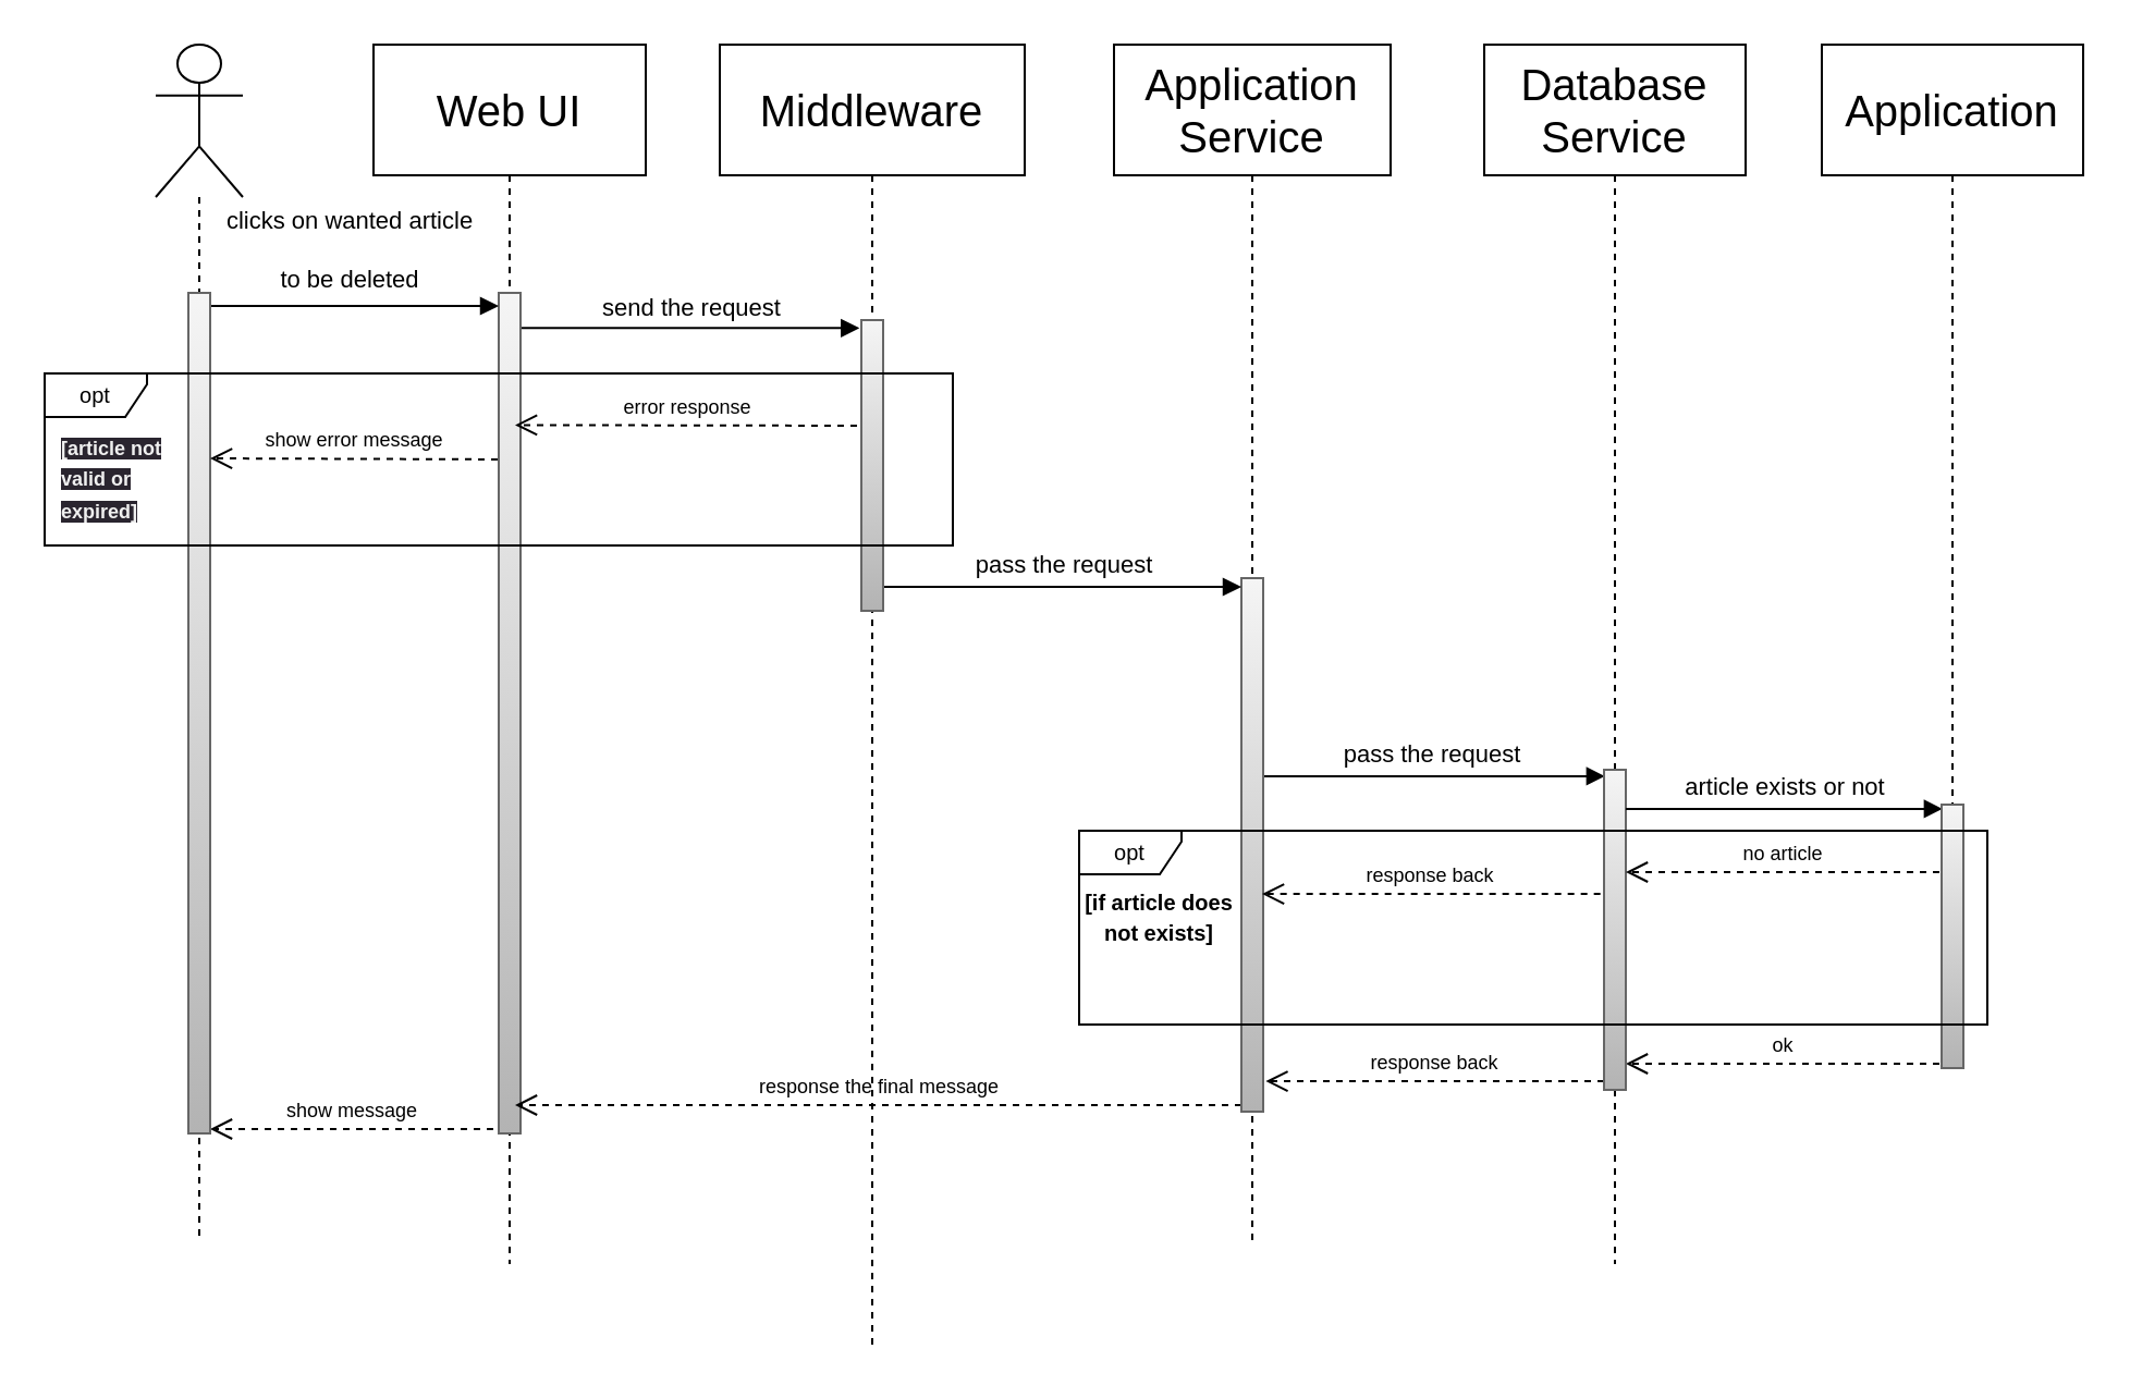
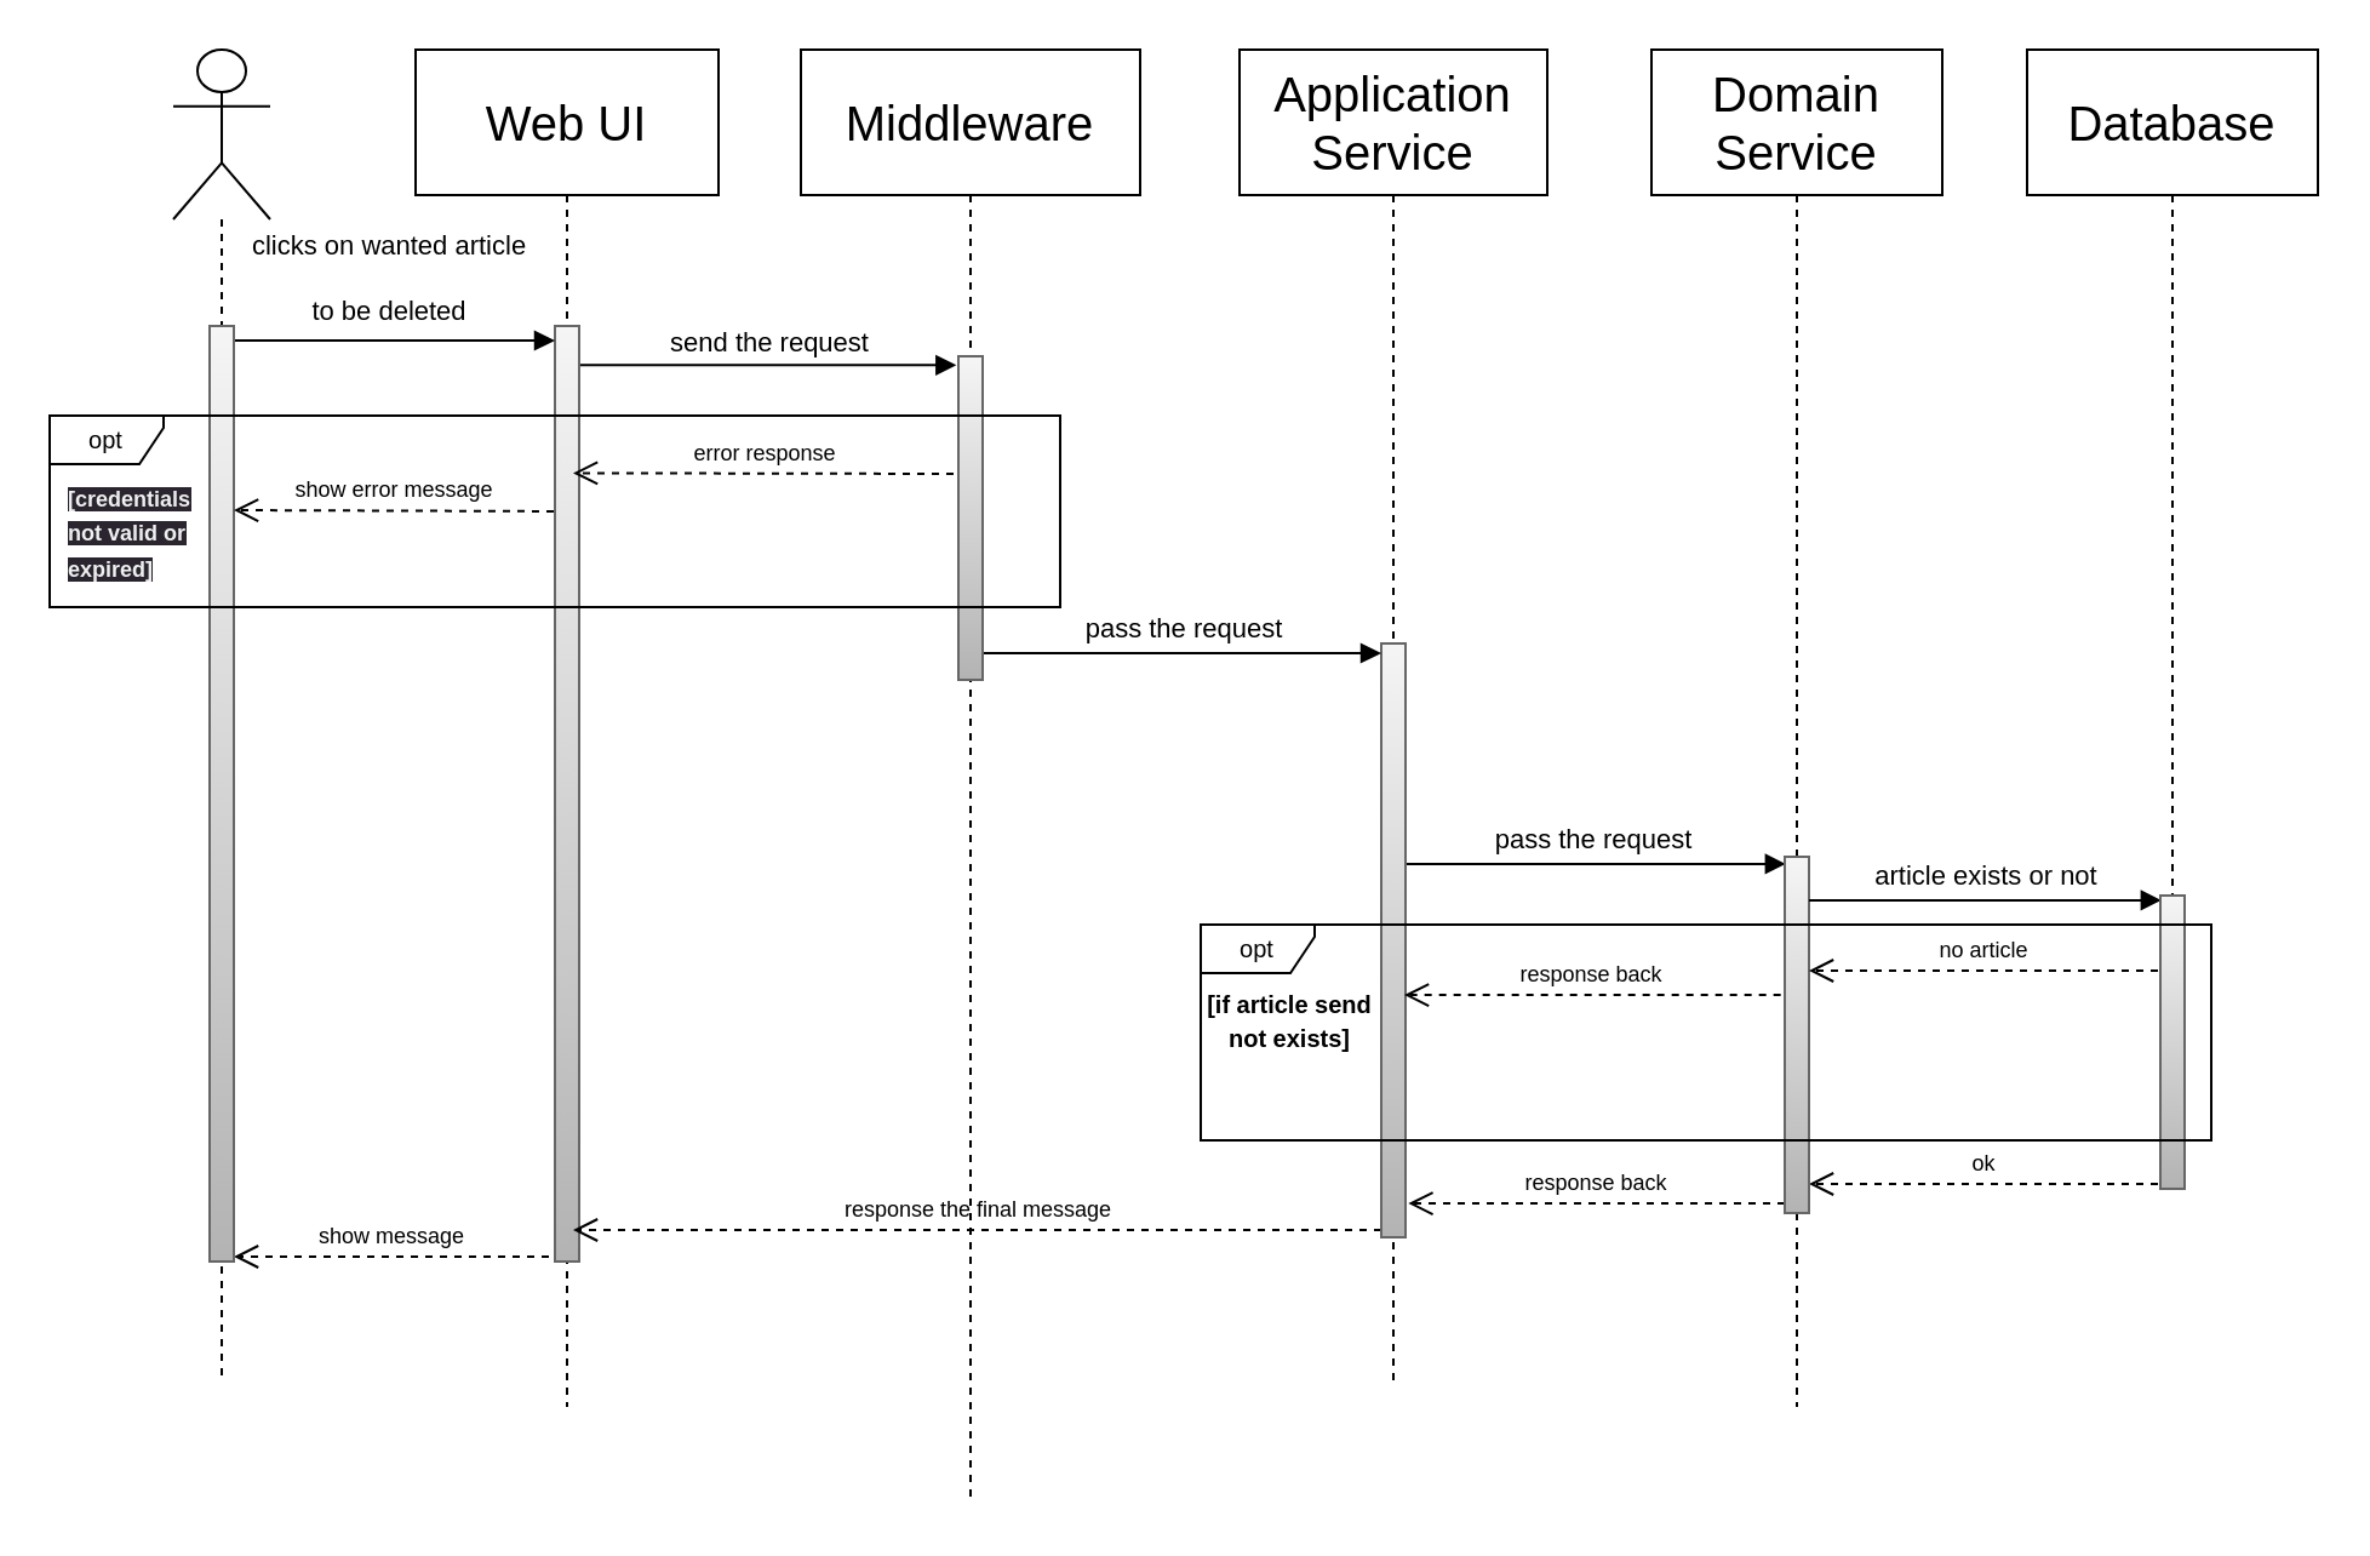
  <mxCell id="0" />
  <mxCell id="1" parent="0" />
  <mxCell id="2" value="" style="shape=umlLifeline;participant=umlActor;perimeter=lifelinePerimeter;whiteSpace=wrap;html=1;container=1;collapsible=0;recursiveResize=0;verticalAlign=top;spacingTop=36;outlineConnect=0;size=70;" vertex="1" parent="1"><mxGeometry x="71" y="20" width="40" height="550" as="geometry" /></mxCell>
  <mxCell id="3" value="&lt;font style=&quot;font-size: 20px;&quot;&gt;Web UI&lt;/font&gt;" style="shape=umlLifeline;perimeter=lifelinePerimeter;whiteSpace=wrap;html=1;container=1;collapsible=0;recursiveResize=0;outlineConnect=0;size=60;" vertex="1" parent="1"><mxGeometry x="171" y="20" width="125" height="560" as="geometry" /></mxCell>
  <mxCell id="4" value="send the request" style="html=1;verticalAlign=bottom;endArrow=block;entryX=-0.084;entryY=0.029;entryDx=0;entryDy=0;entryPerimeter=0;labelBackgroundColor=none;" edge="1" parent="3" source="5"><mxGeometry width="80" relative="1" as="geometry"><mxPoint x="60" y="130" as="sourcePoint" /><mxPoint x="223.16" y="130.15" as="targetPoint" /></mxGeometry></mxCell>
  <mxCell id="5" value="" style="html=1;points=[];perimeter=orthogonalPerimeter;verticalAlign=middle;fillStyle=auto;rounded=0;glass=0;shadow=0;fillColor=#f5f5f5;gradientColor=#b3b3b3;strokeColor=#666666;" vertex="1" parent="3"><mxGeometry x="57.5" y="114" width="10" height="386" as="geometry" /></mxCell>
  <mxCell id="6" value="&lt;font style=&quot;&quot;&gt;&lt;font style=&quot;font-size: 20px;&quot;&gt;Middleware&lt;/font&gt;&lt;br&gt;&lt;/font&gt;" style="shape=umlLifeline;perimeter=lifelinePerimeter;whiteSpace=wrap;html=1;container=1;collapsible=0;recursiveResize=0;outlineConnect=0;size=60;" vertex="1" parent="1"><mxGeometry x="330" y="20" width="140" height="600" as="geometry" /></mxCell>
  <mxCell id="7" value="" style="html=1;points=[];perimeter=orthogonalPerimeter;fontSize=11;fillColor=#f5f5f5;gradientColor=#b3b3b3;strokeColor=#666666;" vertex="1" parent="6"><mxGeometry x="65" y="126.5" width="10" height="133.5" as="geometry" /></mxCell>
  <mxCell id="8" value="ok" style="html=1;verticalAlign=bottom;endArrow=open;dashed=1;endSize=8;labelBackgroundColor=none;fontSize=9;exitX=-0.1;exitY=0.968;exitDx=0;exitDy=0;exitPerimeter=0;" edge="1" parent="6"><mxGeometry relative="1" as="geometry"><mxPoint x="560" y="468.008" as="sourcePoint" /><mxPoint x="416.0" y="468.004" as="targetPoint" /></mxGeometry></mxCell>
  <mxCell id="9" value="show message" style="html=1;verticalAlign=bottom;endArrow=open;dashed=1;endSize=8;labelBackgroundColor=none;fontSize=9;" edge="1" parent="6"><mxGeometry relative="1" as="geometry"><mxPoint x="-104.0" y="498" as="sourcePoint" /><mxPoint x="-234.0" y="498.004" as="targetPoint" /></mxGeometry></mxCell>
  <mxCell id="10" value="response the final message" style="html=1;verticalAlign=bottom;endArrow=open;dashed=1;endSize=8;labelBackgroundColor=none;fontSize=9;exitX=-0.092;exitY=0.877;exitDx=0;exitDy=0;exitPerimeter=0;" edge="1" parent="6"><mxGeometry relative="1" as="geometry"><mxPoint x="239.5" y="487.004" as="sourcePoint" /><mxPoint x="-94.0" y="487" as="targetPoint" /></mxGeometry></mxCell>
  <mxCell id="11" value="response back" style="html=1;verticalAlign=bottom;endArrow=open;dashed=1;endSize=8;labelBackgroundColor=none;fontSize=9;exitX=-0.1;exitY=0.968;exitDx=0;exitDy=0;exitPerimeter=0;entryX=1.117;entryY=0.986;entryDx=0;entryDy=0;entryPerimeter=0;" edge="1" parent="6"><mxGeometry relative="1" as="geometry"><mxPoint x="406" y="476.008" as="sourcePoint" /><mxPoint x="250.67" y="476.034" as="targetPoint" /></mxGeometry></mxCell>
- <mxCell id="12" value="&lt;span style=&quot;font-size: 20px;&quot;&gt;Database&lt;br&gt;Service&lt;br&gt;&lt;/span&gt;" style="shape=umlLifeline;perimeter=lifelinePerimeter;whiteSpace=wrap;html=1;container=1;collapsible=0;recursiveResize=0;outlineConnect=0;size=60;" vertex="1" parent="1"><mxGeometry x="681" y="20" width="120" height="560" as="geometry" /></mxCell>
+ <mxCell id="12" value="&lt;span style=&quot;font-size: 20px;&quot;&gt;Domain&lt;br&gt;Service&lt;br&gt;&lt;/span&gt;" style="shape=umlLifeline;perimeter=lifelinePerimeter;whiteSpace=wrap;html=1;container=1;collapsible=0;recursiveResize=0;outlineConnect=0;size=60;" vertex="1" parent="1"><mxGeometry x="681" y="20" width="120" height="560" as="geometry" /></mxCell>
  <mxCell id="13" value="&lt;font style=&quot;font-size: 11px;&quot;&gt;pass the request&lt;br&gt;&lt;/font&gt;" style="html=1;verticalAlign=bottom;endArrow=block;fontSize=14;labelBackgroundColor=none;entryX=0.043;entryY=0.088;entryDx=0;entryDy=0;entryPerimeter=0;" edge="1" parent="12"><mxGeometry relative="1" as="geometry"><mxPoint x="-101.5" y="336" as="sourcePoint" /><mxPoint x="55.43" y="335.936" as="targetPoint" /></mxGeometry></mxCell>
  <mxCell id="14" value="" style="html=1;points=[];perimeter=orthogonalPerimeter;rounded=0;shadow=0;glass=0;sketch=0;fillStyle=auto;fontSize=14;fillColor=#f5f5f5;gradientColor=#b3b3b3;strokeColor=#666666;" vertex="1" parent="12"><mxGeometry x="55" y="333" width="10" height="147" as="geometry" /></mxCell>
  <mxCell id="15" value="&lt;font style=&quot;font-size: 11px;&quot;&gt;clicks on wanted article &lt;br&gt;to be deleted&lt;br&gt;&lt;/font&gt;" style="html=1;verticalAlign=bottom;endArrow=block;fontSize=22;labelBackgroundColor=none;" edge="1" parent="1" target="5"><mxGeometry x="0.004" width="80" relative="1" as="geometry"><mxPoint x="91" y="140" as="sourcePoint" /><mxPoint x="221" y="140" as="targetPoint" /><Array as="points" /><mxPoint as="offset" /></mxGeometry></mxCell>
  <mxCell id="16" value="&lt;font style=&quot;font-size: 20px;&quot;&gt;Application Service&lt;/font&gt;" style="shape=umlLifeline;perimeter=lifelinePerimeter;whiteSpace=wrap;html=1;container=1;collapsible=0;recursiveResize=0;outlineConnect=0;size=60;" vertex="1" parent="1"><mxGeometry x="511" y="20" width="127" height="550" as="geometry" /></mxCell>
  <mxCell id="17" value="" style="html=1;points=[];perimeter=orthogonalPerimeter;rounded=0;shadow=0;glass=0;sketch=0;fillStyle=auto;fontSize=14;fillColor=#f5f5f5;gradientColor=#b3b3b3;strokeColor=#666666;" vertex="1" parent="16"><mxGeometry x="58.5" y="245" width="10" height="245" as="geometry" /></mxCell>
  <mxCell id="18" value="" style="html=1;points=[];perimeter=orthogonalPerimeter;fillColor=#f5f5f5;gradientColor=#b3b3b3;strokeColor=#666666;" vertex="1" parent="1"><mxGeometry x="86" y="134" width="10" height="386" as="geometry" /></mxCell>
- <mxCell id="19" value="&lt;span style=&quot;font-size: 20px;&quot;&gt;Application&lt;br&gt;&lt;/span&gt;" style="shape=umlLifeline;perimeter=lifelinePerimeter;whiteSpace=wrap;html=1;container=1;collapsible=0;recursiveResize=0;outlineConnect=0;size=60;" vertex="1" parent="1"><mxGeometry x="836" y="20" width="120" height="470" as="geometry" /></mxCell>
+ <mxCell id="19" value="&lt;span style=&quot;font-size: 20px;&quot;&gt;Database&lt;br&gt;&lt;/span&gt;" style="shape=umlLifeline;perimeter=lifelinePerimeter;whiteSpace=wrap;html=1;container=1;collapsible=0;recursiveResize=0;outlineConnect=0;size=60;" vertex="1" parent="1"><mxGeometry x="836" y="20" width="120" height="470" as="geometry" /></mxCell>
  <mxCell id="20" value="&lt;font style=&quot;font-size: 11px;&quot;&gt;article exists or not&lt;br&gt;&lt;/font&gt;" style="html=1;verticalAlign=bottom;endArrow=block;fontSize=14;labelBackgroundColor=none;entryX=0.044;entryY=0.016;entryDx=0;entryDy=0;entryPerimeter=0;" edge="1" parent="19" target="21"><mxGeometry relative="1" as="geometry"><mxPoint x="-90" y="351" as="sourcePoint" /><mxPoint x="64" y="351" as="targetPoint" /></mxGeometry></mxCell>
  <mxCell id="21" value="" style="html=1;points=[];perimeter=orthogonalPerimeter;rounded=0;shadow=0;glass=0;sketch=0;fillStyle=auto;fontSize=14;fillColor=#f5f5f5;gradientColor=#b3b3b3;strokeColor=#666666;" vertex="1" parent="19"><mxGeometry x="55" y="349" width="10" height="121" as="geometry" /></mxCell>
  <mxCell id="22" value="opt" style="shape=umlFrame;whiteSpace=wrap;html=1;fontSize=10;width=47;height=20;" vertex="1" parent="1"><mxGeometry x="20" y="171" width="417" height="79" as="geometry" /></mxCell>
  <mxCell id="23" value="error response" style="html=1;verticalAlign=bottom;endArrow=open;dashed=1;endSize=8;labelBackgroundColor=none;fontSize=9;entryX=0.518;entryY=0.3;entryDx=0;entryDy=0;entryPerimeter=0;" edge="1" parent="1" target="22"><mxGeometry relative="1" as="geometry"><mxPoint x="393" y="195" as="sourcePoint" /><mxPoint x="263" y="195.004" as="targetPoint" /></mxGeometry></mxCell>
  <mxCell id="24" value="show error message" style="html=1;verticalAlign=bottom;endArrow=open;dashed=1;endSize=8;labelBackgroundColor=none;fontSize=9;" edge="1" parent="1"><mxGeometry relative="1" as="geometry"><mxPoint x="227.99" y="210.47" as="sourcePoint" /><mxPoint x="96" y="210" as="targetPoint" /></mxGeometry></mxCell>
- <mxCell id="25" value="&lt;span style=&quot;border-color: rgb(0, 0, 0); color: rgb(240, 240, 240); font-family: Helvetica; font-style: normal; font-variant-ligatures: normal; font-variant-caps: normal; letter-spacing: normal; orphans: 2; text-indent: 0px; text-transform: none; widows: 2; word-spacing: 0px; -webkit-text-stroke-width: 0px; text-decoration-thickness: initial; text-decoration-style: initial; text-decoration-color: initial; font-size: 9px; font-weight: 700; text-align: center; background-color: rgb(42, 37, 47); float: none; display: inline !important;&quot;&gt;[article not valid or expired&lt;/span&gt;&lt;span style=&quot;border-color: rgb(0, 0, 0); color: rgb(240, 240, 240); font-family: Helvetica; font-style: normal; font-variant-ligatures: normal; font-variant-caps: normal; letter-spacing: normal; orphans: 2; text-indent: 0px; text-transform: none; widows: 2; word-spacing: 0px; -webkit-text-stroke-width: 0px; text-decoration-thickness: initial; text-decoration-style: initial; text-decoration-color: initial; font-size: 9px; font-weight: 700; text-align: center; background-color: rgb(42, 37, 47); float: none; display: inline !important;&quot;&gt;]&lt;/span&gt;" style="text;whiteSpace=wrap;html=1;" vertex="1" parent="1"><mxGeometry x="26" y="191" width="60" height="40" as="geometry" /></mxCell>
+ <mxCell id="25" value="&lt;span style=&quot;border-color: rgb(0, 0, 0); color: rgb(240, 240, 240); font-family: Helvetica; font-style: normal; font-variant-ligatures: normal; font-variant-caps: normal; letter-spacing: normal; orphans: 2; text-indent: 0px; text-transform: none; widows: 2; word-spacing: 0px; -webkit-text-stroke-width: 0px; text-decoration-thickness: initial; text-decoration-style: initial; text-decoration-color: initial; font-size: 9px; font-weight: 700; text-align: center; background-color: rgb(42, 37, 47); float: none; display: inline !important;&quot;&gt;[credentials not valid or expired&lt;/span&gt;&lt;span style=&quot;border-color: rgb(0, 0, 0); color: rgb(240, 240, 240); font-family: Helvetica; font-style: normal; font-variant-ligatures: normal; font-variant-caps: normal; letter-spacing: normal; orphans: 2; text-indent: 0px; text-transform: none; widows: 2; word-spacing: 0px; -webkit-text-stroke-width: 0px; text-decoration-thickness: initial; text-decoration-style: initial; text-decoration-color: initial; font-size: 9px; font-weight: 700; text-align: center; background-color: rgb(42, 37, 47); float: none; display: inline !important;&quot;&gt;]&lt;/span&gt;" style="text;whiteSpace=wrap;html=1;" vertex="1" parent="1"><mxGeometry x="26" y="191" width="60" height="40" as="geometry" /></mxCell>
  <mxCell id="26" value="&lt;font style=&quot;font-size: 11px;&quot;&gt;pass the request&lt;br&gt;&lt;/font&gt;" style="html=1;verticalAlign=bottom;endArrow=block;fontSize=14;labelBackgroundColor=none;" edge="1" parent="1"><mxGeometry relative="1" as="geometry"><mxPoint x="405.5" y="269" as="sourcePoint" /><mxPoint x="569.5" y="269" as="targetPoint" /></mxGeometry></mxCell>
  <mxCell id="27" value="opt" style="shape=umlFrame;whiteSpace=wrap;html=1;fontSize=10;width=47;height=20;" vertex="1" parent="1"><mxGeometry x="495" y="381" width="417" height="89" as="geometry" /></mxCell>
- <mxCell id="28" value="&lt;div style=&quot;text-align: center;&quot;&gt;&lt;span style=&quot;background-color: initial;&quot;&gt;&lt;font size=&quot;1&quot;&gt;&lt;b&gt;[if article does not exists]&lt;/b&gt;&lt;/font&gt;&lt;/span&gt;&lt;/div&gt;" style="text;whiteSpace=wrap;html=1;" vertex="1" parent="1"><mxGeometry x="496" y="400" width="70" height="45.5" as="geometry" /></mxCell>
+ <mxCell id="28" value="&lt;div style=&quot;text-align: center;&quot;&gt;&lt;span style=&quot;background-color: initial;&quot;&gt;&lt;font size=&quot;1&quot;&gt;&lt;b&gt;[if article send not exists]&lt;/b&gt;&lt;/font&gt;&lt;/span&gt;&lt;/div&gt;" style="text;whiteSpace=wrap;html=1;" vertex="1" parent="1"><mxGeometry x="496" y="400" width="70" height="45.5" as="geometry" /></mxCell>
  <mxCell id="29" value="no article" style="html=1;verticalAlign=bottom;endArrow=open;dashed=1;endSize=8;labelBackgroundColor=none;fontSize=9;exitX=-0.1;exitY=0.968;exitDx=0;exitDy=0;exitPerimeter=0;" edge="1" parent="1"><mxGeometry relative="1" as="geometry"><mxPoint x="890" y="400.008" as="sourcePoint" /><mxPoint x="746" y="400.004" as="targetPoint" /></mxGeometry></mxCell>
  <mxCell id="30" value="response back" style="html=1;verticalAlign=bottom;endArrow=open;dashed=1;endSize=8;labelBackgroundColor=none;fontSize=9;exitX=-0.1;exitY=0.968;exitDx=0;exitDy=0;exitPerimeter=0;entryX=1.117;entryY=0.986;entryDx=0;entryDy=0;entryPerimeter=0;" edge="1" parent="1"><mxGeometry relative="1" as="geometry"><mxPoint x="734.33" y="409.998" as="sourcePoint" /><mxPoint x="579" y="410.024" as="targetPoint" /></mxGeometry></mxCell>
